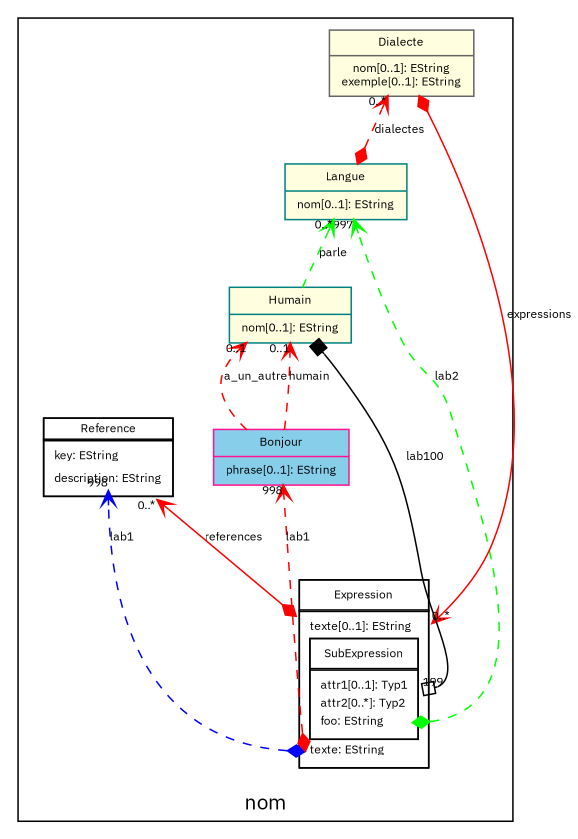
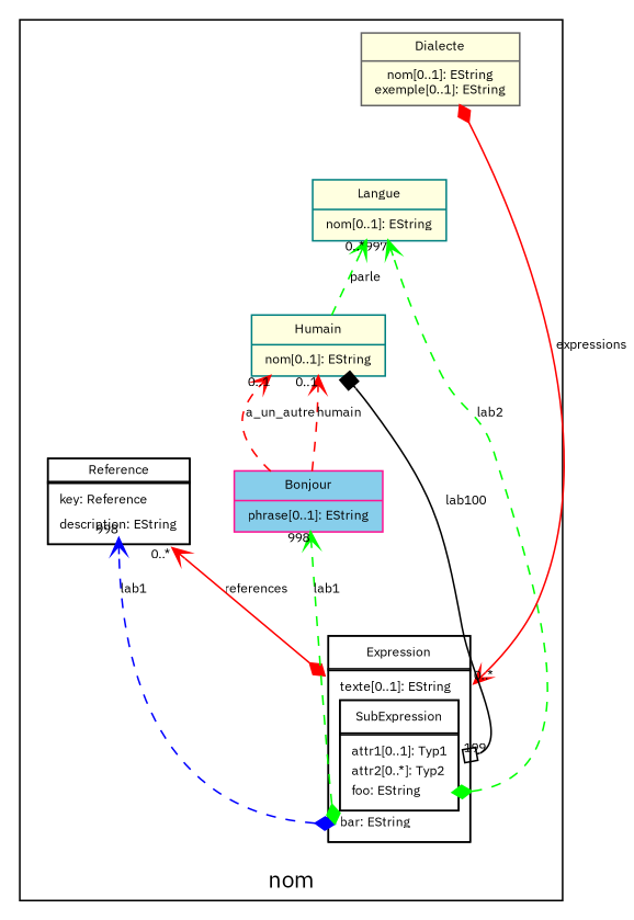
  digraph {
    fontname="IBM Plex Sans"
    rankdir=BT
    node [fontname="IBM Plex Sans" fontsize=8 shape=record fillcolor=lightyellow style=filled]
    edge [arrowhead=vee arrowtail=diamond color=red dir=both fontname="IBM Plex Sans" fontsize=8 headlabel="0..*" style=dashed]
-   n1 [label=<  <!-- main_Reference --> <TABLE  cellspacing="-1" cellpadding="-1" border="0" > <TR><TD port="Reference">   <!-- classifier_Reference -->   <TABLE  cellspacing="-1" border="1" >     <TR><TD>Reference</TD> </TR>      <TR><TD>       <!-- container_Reference -->       <TABLE border="0">         <TR><TD  port="Reference_key" align="left">key: EString</TD> </TR>          <TR><TD  port="Reference_description" align="left">description: EString</TD> </TR>        </TABLE><!-- /container_Reference -->     </TD></TR>   </TABLE><!-- /classifier_Reference --> </TD></TR> </TABLE><!-- /main_Reference --> > shape=none fillcolor="" style=""]
-   n2 [label=<  <!-- main_Expression --> <TABLE  cellspacing="-1" cellpadding="-1" border="0" >   <TR><TD port="Expression">     <!-- classifier_Expression -->     <TABLE cellspacing="-1" cellpadding="5" border="1" >       <TR><TD>Expression</TD> </TR>        <TR><TD>         <!-- container_Expression -->         <TABLE cellspacing="-1" border="0">           <TR><TD align="left">texte[0..1]: EString</TD> </TR>            <TR><TD port="Expression_SubExpression">             <!-- classifier_SubExpression -->             <TABLE border="1" cellspacing="-1"  cellpadding="5" >                 <TR><TD port="SubExpression">SubExpression</TD> </TR>                 <TR><TD>                  <!-- container_SubExpression -->                  <TABLE  border="0"  cellspacing="-1">                    <TR><TD align="left">attr1[0..1]: Typ1</TD> </TR>                     <TR><TD align="left">attr2[0..*]: Typ2</TD> </TR>                     <TR><TD port="SubExpression_foo" align="left">foo: EString</TD> </TR>                   </TABLE><!-- /container_SubExpression -->                </TD></TR>             </TABLE><!-- /classifier_SubExpression -->         </TD></TR>          <TR><TD port="100" align="left"  >texte: EString</TD> </TR>        </TABLE><!-- /container_Expression -->     </TD></TR>   </TABLE><!-- classifier_Expression --> </TD></TR> </TABLE><!-- /main_Expression --> > shape=none fillcolor="" style=""]
+   n1 [label=<  <!-- main_Reference --> <TABLE  cellspacing="-1" cellpadding="-1" border="0" > <TR><TD port="Reference">   <!-- classifier_Reference -->   <TABLE  cellspacing="-1" border="1" >     <TR><TD>Reference</TD> </TR>      <TR><TD>       <!-- container_Reference -->       <TABLE border="0">         <TR><TD  port="Reference_key" align="left">key: Reference</TD> </TR>          <TR><TD  port="Reference_description" align="left">description: EString</TD> </TR>        </TABLE><!-- /container_Reference -->     </TD></TR>   </TABLE><!-- /classifier_Reference --> </TD></TR> </TABLE><!-- /main_Reference --> > shape=none fillcolor="" style=""]
+   n2 [label=<  <!-- main_Expression --> <TABLE  cellspacing="-1" cellpadding="-1" border="0" >   <TR><TD port="Expression">     <!-- classifier_Expression -->     <TABLE cellspacing="-1" cellpadding="5" border="1" >       <TR><TD>Expression</TD> </TR>        <TR><TD>         <!-- container_Expression -->         <TABLE cellspacing="-1" border="0">           <TR><TD align="left">texte[0..1]: EString</TD> </TR>            <TR><TD port="Expression_SubExpression">             <!-- classifier_SubExpression -->             <TABLE border="1" cellspacing="-1"  cellpadding="5" >                 <TR><TD port="SubExpression">SubExpression</TD> </TR>                 <TR><TD>                  <!-- container_SubExpression -->                  <TABLE  border="0"  cellspacing="-1">                    <TR><TD align="left">attr1[0..1]: Typ1</TD> </TR>                     <TR><TD align="left">attr2[0..*]: Typ2</TD> </TR>                     <TR><TD port="SubExpression_foo" align="left">foo: EString</TD> </TR>                   </TABLE><!-- /container_SubExpression -->                </TD></TR>             </TABLE><!-- /classifier_SubExpression -->         </TD></TR>          <TR><TD port="100" align="left"  >bar: EString</TD> </TR>        </TABLE><!-- /container_Expression -->     </TD></TR>   </TABLE><!-- classifier_Expression --> </TD></TR> </TABLE><!-- /main_Expression --> > shape=none fillcolor="" style=""]
    n3 [color=gray40 label="{Dialecte|nom[0..1]: EString\nexemple[0..1]: EString\n}"]
    n4 [color=teal label="{Langue|nom[0..1]: EString\n}"]
    n5 [color=deeppink fillcolor=skyblue label="{Bonjour|phrase[0..1]: EString\n}"]
    n6 [color=teal label="{Humain|nom[0..1]: EString\n}"]
    subgraph cluster_1 {
      label=nom
      n1
      n2
      n3
      n4
      n5
      n6
    }
    n2 -> n1 [headport=Reference label=references style=solid tailport=Expression]
    n2 -> n1 [color=blue headlabel=998 headport=Reference_description label=lab1 tailport=100]
    n2 -> n4 [color=green headlabel=997 label=lab2 tailport=SubExpression_foo]
-   n2 -> n5 [headlabel=998 label=lab1 tailport=100]
+   n2 -> n5 [color=green headlabel=998 label=lab1 tailport=100]
    n3 -> n2 [headport=Expression label=expressions style=solid]
-   n4 -> n3 [label=dialectes]
    n5 -> n6 [headlabel="0..1" label=a_un_autre arrowtail="" dir=""]
    n5 -> n6 [headlabel="0..1" label=humain arrowtail="" dir=""]
    n6 -> n2 [arrowhead=obox arrowtail=box color=black headlabel=199 headport=Expression_SubExpression label=lab100 style=solid]
    n6 -> n4 [color=green label=parle arrowtail="" dir=""]
  }
